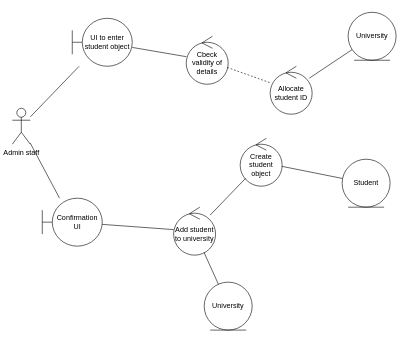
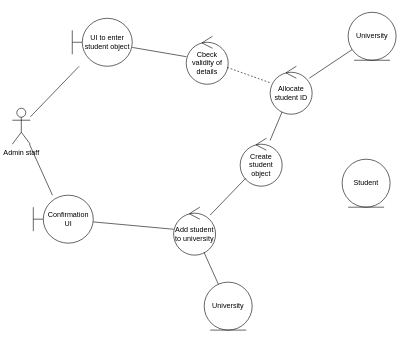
  <mxCell id="0" />
  <mxCell id="1" parent="0" />
  <mxCell id="2" value="Admin staff" style="shape=umlActor;verticalLabelPosition=bottom;verticalAlign=top;html=1;outlineConnect=0;" vertex="1" parent="1"><mxGeometry x="20" y="180" width="30" height="60" as="geometry" /></mxCell>
  <mxCell id="3" value="UI to enter student object" style="shape=umlBoundary;whiteSpace=wrap;html=1;" vertex="1" parent="1"><mxGeometry x="120" y="30" width="100" height="80" as="geometry" /></mxCell>
  <mxCell id="4" value="Cbeck validity of details" style="ellipse;shape=umlControl;whiteSpace=wrap;html=1;" vertex="1" parent="1"><mxGeometry x="310" y="60" width="70" height="80" as="geometry" /></mxCell>
  <mxCell id="5" value="Allocate student ID" style="ellipse;shape=umlControl;whiteSpace=wrap;html=1;" vertex="1" parent="1"><mxGeometry x="450" y="110" width="70" height="80" as="geometry" /></mxCell>
  <mxCell id="6" value="Create student object" style="ellipse;shape=umlControl;whiteSpace=wrap;html=1;" vertex="1" parent="1"><mxGeometry x="400" y="230" width="70" height="80" as="geometry" /></mxCell>
  <mxCell id="7" value="Add student to university" style="ellipse;shape=umlControl;whiteSpace=wrap;html=1;" vertex="1" parent="1"><mxGeometry x="289" y="345" width="70" height="80" as="geometry" /></mxCell>
- <mxCell id="8" value="Confirmation UI" style="shape=umlBoundary;whiteSpace=wrap;html=1;" vertex="1" parent="1"><mxGeometry x="70" y="330" width="100" height="80" as="geometry" /></mxCell>
+ <mxCell id="8" value="Confirmation UI" style="shape=umlBoundary;whiteSpace=wrap;html=1;" vertex="1" parent="1"><mxGeometry x="55" y="325" width="100" height="80" as="geometry" /></mxCell>
  <mxCell id="9" value="" style="endArrow=none;html=1;rounded=0;" edge="1" parent="1" source="2" target="3"><mxGeometry width="50" height="50" relative="1" as="geometry"><mxPoint x="190" y="380" as="sourcePoint" /><mxPoint x="240" y="330" as="targetPoint" /></mxGeometry></mxCell>
  <mxCell id="10" value="" style="endArrow=none;html=1;rounded=0;" edge="1" parent="1" source="3" target="4"><mxGeometry width="50" height="50" relative="1" as="geometry"><mxPoint x="120" y="220" as="sourcePoint" /><mxPoint x="170" y="170" as="targetPoint" /></mxGeometry></mxCell>
  <mxCell id="11" value="" style="endArrow=none;html=1;rounded=0;dashed=1;" edge="1" parent="1" source="4" target="5"><mxGeometry width="50" height="50" relative="1" as="geometry"><mxPoint x="190" y="380" as="sourcePoint" /><mxPoint x="240" y="330" as="targetPoint" /></mxGeometry></mxCell>
+ <mxCell id="12" value="" style="endArrow=none;html=1;rounded=0;" edge="1" parent="1" source="6" target="5"><mxGeometry width="50" height="50" relative="1" as="geometry"><mxPoint x="190" y="380" as="sourcePoint" /><mxPoint x="240" y="330" as="targetPoint" /></mxGeometry></mxCell>
  <mxCell id="13" value="" style="endArrow=none;html=1;rounded=0;" edge="1" parent="1" source="7" target="6"><mxGeometry width="50" height="50" relative="1" as="geometry"><mxPoint x="190" y="380" as="sourcePoint" /><mxPoint x="240" y="330" as="targetPoint" /></mxGeometry></mxCell>
  <mxCell id="14" value="" style="endArrow=none;html=1;rounded=0;" edge="1" parent="1" source="8" target="7"><mxGeometry width="50" height="50" relative="1" as="geometry"><mxPoint x="190" y="380" as="sourcePoint" /><mxPoint x="240" y="330" as="targetPoint" /></mxGeometry></mxCell>
  <mxCell id="15" value="" style="endArrow=none;html=1;rounded=0;" edge="1" parent="1" source="2" target="8"><mxGeometry width="50" height="50" relative="1" as="geometry"><mxPoint x="190" y="380" as="sourcePoint" /><mxPoint x="240" y="330" as="targetPoint" /></mxGeometry></mxCell>
  <mxCell id="16" value="University" style="ellipse;shape=umlEntity;whiteSpace=wrap;html=1;" vertex="1" parent="1"><mxGeometry x="580" y="20" width="80" height="80" as="geometry" /></mxCell>
  <mxCell id="17" value="Student" style="ellipse;shape=umlEntity;whiteSpace=wrap;html=1;" vertex="1" parent="1"><mxGeometry x="570" y="265" width="80" height="80" as="geometry" /></mxCell>
  <mxCell id="18" value="University" style="ellipse;shape=umlEntity;whiteSpace=wrap;html=1;" vertex="1" parent="1"><mxGeometry x="340" y="470" width="80" height="80" as="geometry" /></mxCell>
  <mxCell id="19" value="" style="endArrow=none;html=1;rounded=0;" edge="1" parent="1" source="5" target="16"><mxGeometry width="50" height="50" relative="1" as="geometry"><mxPoint x="550" y="90" as="sourcePoint" /><mxPoint x="240" y="330" as="targetPoint" /></mxGeometry></mxCell>
- <mxCell id="20" value="" style="endArrow=none;html=1;rounded=0;" edge="1" parent="1" source="6" target="17"><mxGeometry width="50" height="50" relative="1" as="geometry"><mxPoint x="190" y="380" as="sourcePoint" /><mxPoint x="240" y="330" as="targetPoint" /></mxGeometry></mxCell>
  <mxCell id="21" value="" style="endArrow=none;html=1;rounded=0;" edge="1" parent="1" source="7" target="18"><mxGeometry width="50" height="50" relative="1" as="geometry"><mxPoint x="190" y="380" as="sourcePoint" /><mxPoint x="240" y="330" as="targetPoint" /></mxGeometry></mxCell>
